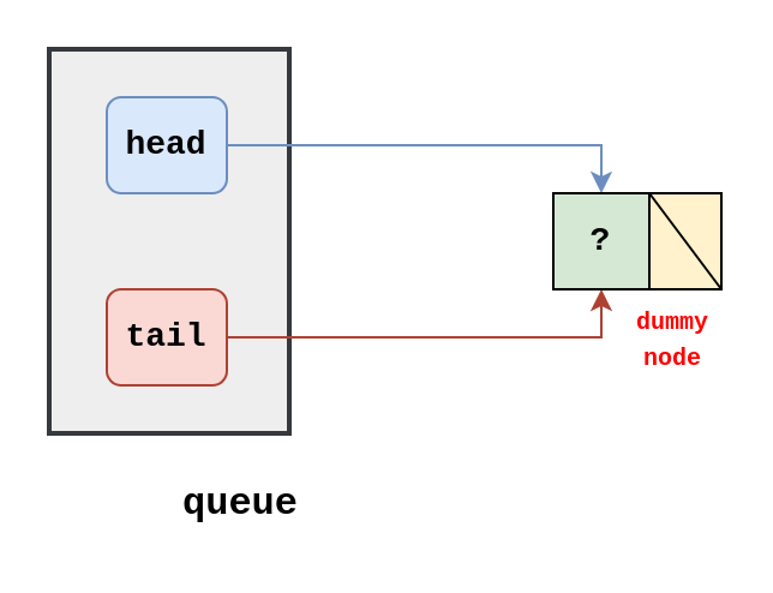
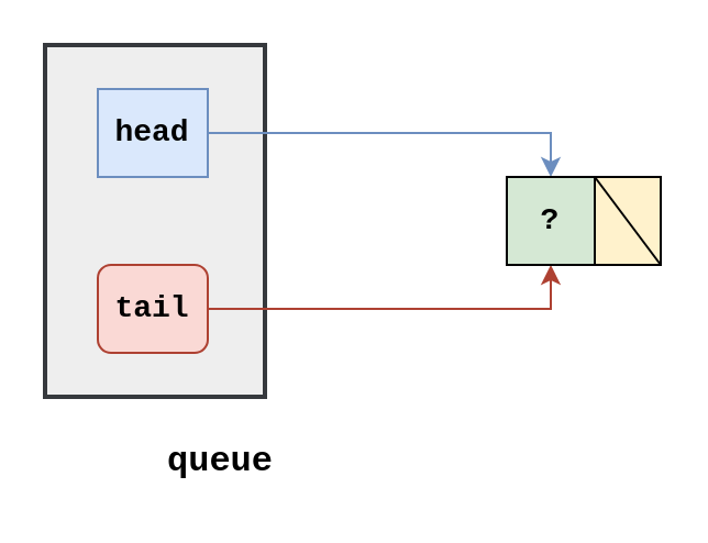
  <mxCell id="0" />
  <mxCell id="1" parent="0" />
  <mxCell id="2" value="" style="rounded=0;whiteSpace=wrap;html=1;fillColor=#eeeeee;strokeColor=#36393D;strokeWidth=2;" parent="1" vertex="1"><mxGeometry x="20" y="20" width="100" height="160" as="geometry" /></mxCell>
- <mxCell id="3" value="&lt;font style=&quot;font-size: 14px;&quot; face=&quot;Courier New&quot;&gt;&lt;b&gt;head&lt;/b&gt;&lt;/font&gt;" style="whiteSpace=wrap;html=1;fillColor=#dae8fc;strokeColor=#6C8EBF;rounded=1;" parent="1" vertex="1"><mxGeometry x="44" y="40" width="50" height="40" as="geometry" /></mxCell>
+ <mxCell id="3" value="&lt;font style=&quot;font-size: 14px;&quot; face=&quot;Courier New&quot;&gt;&lt;b&gt;head&lt;/b&gt;&lt;/font&gt;" style="rounded=0;whiteSpace=wrap;html=1;fillColor=#dae8fc;strokeColor=#6C8EBF;" parent="1" vertex="1"><mxGeometry x="44" y="40" width="50" height="40" as="geometry" /></mxCell>
  <mxCell id="4" value="" style="endArrow=classic;html=1;rounded=0;exitX=1;exitY=0.5;exitDx=0;exitDy=0;strokeColor=#6C8EBF;entryX=0.5;entryY=0;entryDx=0;entryDy=0;" parent="1" source="3" edge="1" target="9"><mxGeometry width="50" height="50" relative="1" as="geometry"><mxPoint x="240" y="190" as="sourcePoint" /><mxPoint x="150" y="70" as="targetPoint" /><Array as="points"><mxPoint x="250" y="60" /><mxPoint x="250" y="70" /></Array></mxGeometry></mxCell>
  <mxCell id="5" value="&lt;font style=&quot;font-size: 16px;&quot; face=&quot;Courier New&quot;&gt;&lt;b&gt;queue&lt;/b&gt;&lt;/font&gt;" style="text;html=1;align=center;verticalAlign=middle;whiteSpace=wrap;rounded=0;" parent="1" vertex="1"><mxGeometry x="70" y="195" width="60" height="30" as="geometry" /></mxCell>
  <mxCell id="6" value="&lt;font style=&quot;font-size: 14px;&quot; face=&quot;Courier New&quot;&gt;&lt;b&gt;tail&lt;/b&gt;&lt;/font&gt;" style="whiteSpace=wrap;html=1;fillColor=#fad9d5;strokeColor=#ae4132;rounded=1;" parent="1" vertex="1"><mxGeometry x="44" y="120" width="50" height="40" as="geometry" /></mxCell>
  <mxCell id="7" value="" style="endArrow=classic;html=1;rounded=0;exitX=1;exitY=0.5;exitDx=0;exitDy=0;strokeColor=#AE4132;entryX=0.5;entryY=1;entryDx=0;entryDy=0;" parent="1" source="6" edge="1" target="9"><mxGeometry width="50" height="50" relative="1" as="geometry"><mxPoint x="240" y="247" as="sourcePoint" /><mxPoint x="150" y="127" as="targetPoint" /><Array as="points"><mxPoint x="250" y="140" /><mxPoint x="250" y="127" /></Array></mxGeometry></mxCell>
  <mxCell id="8" value="" style="endArrow=none;html=1;rounded=0;exitX=1;exitY=1;exitDx=0;exitDy=0;entryX=0;entryY=0;entryDx=0;entryDy=0;" parent="1" source="10" target="10" edge="1"><mxGeometry width="50" height="50" relative="1" as="geometry"><mxPoint x="200" y="137" as="sourcePoint" /><mxPoint x="250" y="87" as="targetPoint" /></mxGeometry></mxCell>
  <mxCell id="9" value="&lt;font face=&quot;Courier New&quot;&gt;&lt;span style=&quot;font-size: 14px;&quot;&gt;&lt;b&gt;?&lt;/b&gt;&lt;/span&gt;&lt;/font&gt;" style="rounded=0;whiteSpace=wrap;html=1;fillColor=#d5e8d4;strokeColor=#000000;" vertex="1" parent="1"><mxGeometry x="230" y="80" width="40" height="40" as="geometry" /></mxCell>
  <mxCell id="10" value="" style="rounded=0;whiteSpace=wrap;html=1;fillColor=#fff2cc;strokeColor=#000000;" vertex="1" parent="1"><mxGeometry x="270" y="80" width="30" height="40" as="geometry" /></mxCell>
  <mxCell id="11" value="" style="endArrow=none;html=1;rounded=0;exitX=0;exitY=0;exitDx=0;exitDy=0;entryX=1;entryY=1;entryDx=0;entryDy=0;" edge="1" parent="1" source="10" target="10"><mxGeometry width="50" height="50" relative="1" as="geometry"><mxPoint x="290" y="190" as="sourcePoint" /><mxPoint x="340" y="140" as="targetPoint" /></mxGeometry></mxCell>
- <mxCell id="12" value="&lt;font color=&quot;#ff0000&quot; style=&quot;font-size: 10px;&quot; face=&quot;Courier New&quot;&gt;&lt;b&gt;dummy node&lt;/b&gt;&lt;/font&gt;" style="text;html=1;align=center;verticalAlign=middle;whiteSpace=wrap;rounded=0;" vertex="1" parent="1"><mxGeometry x="260" y="125" width="40" height="30" as="geometry" /></mxCell>
